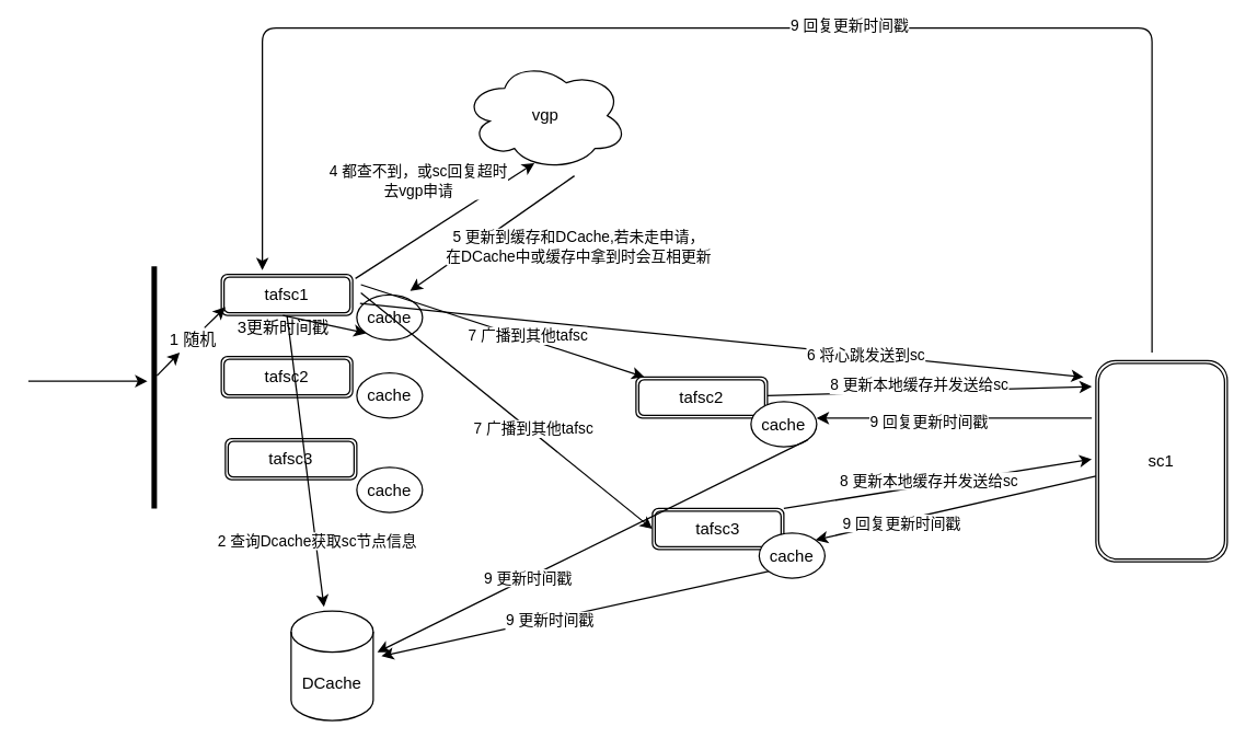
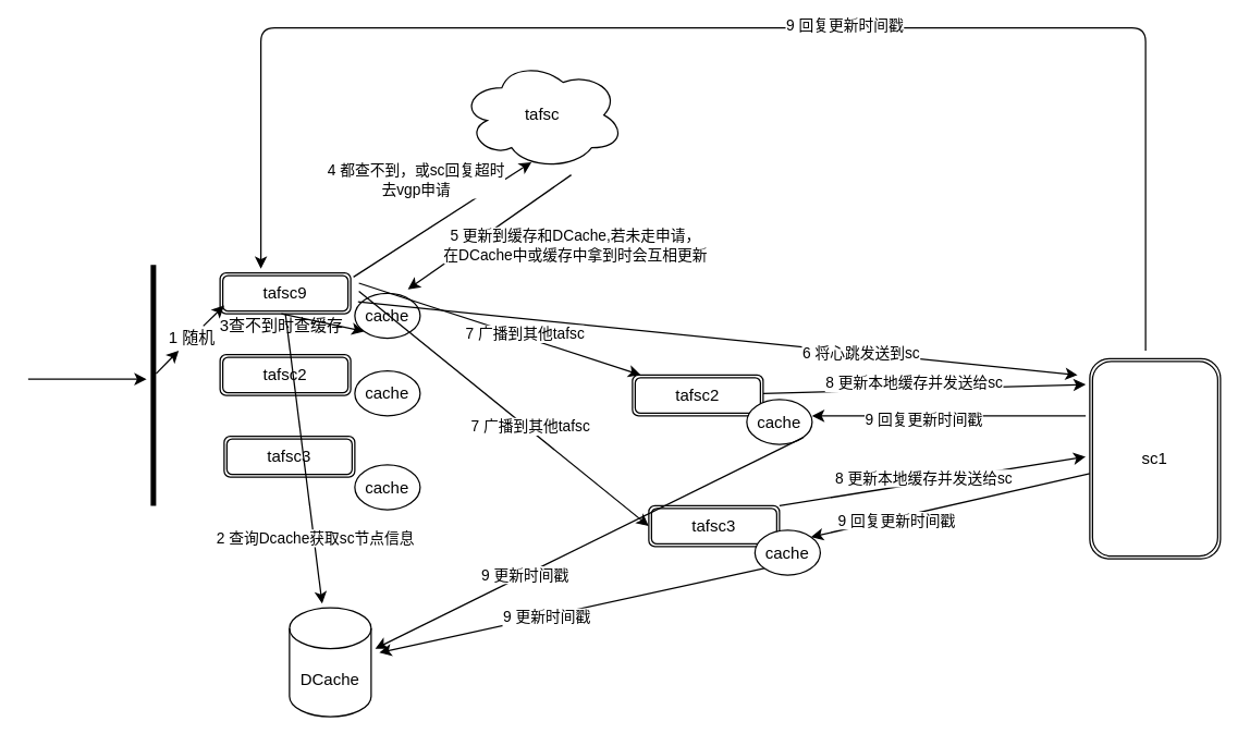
  <mxCell id="0" />
  <mxCell id="1" parent="0" />
  <mxCell id="2" value="" style="line;strokeWidth=4;direction=south;html=1;perimeter=backbonePerimeter;points=[];outlineConnect=0;" parent="1" vertex="1"><mxGeometry x="107" y="194" width="10" height="177" as="geometry" /></mxCell>
- <mxCell id="3" value="tafsc1" style="shape=ext;double=1;rounded=1;whiteSpace=wrap;html=1;" parent="1" vertex="1"><mxGeometry x="161" y="200" width="96" height="30" as="geometry" /></mxCell>
+ <mxCell id="3" value="tafsc9" style="shape=ext;double=1;rounded=1;whiteSpace=wrap;html=1;" parent="1" vertex="1"><mxGeometry x="161" y="200" width="96" height="30" as="geometry" /></mxCell>
  <mxCell id="4" value="tafsc2" style="shape=ext;double=1;rounded=1;whiteSpace=wrap;html=1;" parent="1" vertex="1"><mxGeometry x="161" y="260" width="96" height="30" as="geometry" /></mxCell>
  <mxCell id="5" value="tafsc3" style="shape=ext;double=1;rounded=1;whiteSpace=wrap;html=1;" parent="1" vertex="1"><mxGeometry x="164" y="320" width="96" height="30" as="geometry" /></mxCell>
  <mxCell id="6" value="" style="endArrow=classic;html=1;" parent="1" edge="1"><mxGeometry width="50" height="50" relative="1" as="geometry"><mxPoint x="20" y="278" as="sourcePoint" /><mxPoint x="107" y="278" as="targetPoint" /></mxGeometry></mxCell>
  <mxCell id="7" value="" style="endArrow=classic;html=1;" parent="1" source="8" edge="1"><mxGeometry width="50" height="50" relative="1" as="geometry"><mxPoint x="114" y="274" as="sourcePoint" /><mxPoint x="164" y="224" as="targetPoint" /></mxGeometry></mxCell>
  <mxCell id="8" value="1 随机" style="text;html=1;align=center;verticalAlign=middle;resizable=0;points=[];autosize=1;" parent="1" vertex="1"><mxGeometry x="117" y="239" width="45" height="18" as="geometry" /></mxCell>
  <mxCell id="9" value="" style="endArrow=classic;html=1;" parent="1" target="8" edge="1"><mxGeometry width="50" height="50" relative="1" as="geometry"><mxPoint x="114" y="274" as="sourcePoint" /><mxPoint x="164" y="224" as="targetPoint" /></mxGeometry></mxCell>
  <mxCell id="10" value="sc1" style="shape=ext;double=1;rounded=1;whiteSpace=wrap;html=1;" parent="1" vertex="1"><mxGeometry x="800" y="263" width="96" height="147" as="geometry" /></mxCell>
  <mxCell id="11" value="cache" style="ellipse;whiteSpace=wrap;html=1;" vertex="1" parent="1"><mxGeometry x="260" y="215" width="48" height="33" as="geometry" /></mxCell>
  <mxCell id="12" value="cache" style="ellipse;whiteSpace=wrap;html=1;" vertex="1" parent="1"><mxGeometry x="260" y="272" width="48" height="33" as="geometry" /></mxCell>
  <mxCell id="13" value="cache" style="ellipse;whiteSpace=wrap;html=1;" vertex="1" parent="1"><mxGeometry x="260" y="341" width="48" height="33" as="geometry" /></mxCell>
  <mxCell id="14" value="DCache" style="shape=cylinder3;whiteSpace=wrap;html=1;boundedLbl=1;backgroundOutline=1;size=15;" vertex="1" parent="1"><mxGeometry x="212" y="446" width="60" height="80" as="geometry" /></mxCell>
  <mxCell id="15" value="" style="endArrow=classic;html=1;exitX=0.5;exitY=1;exitDx=0;exitDy=0;" edge="1" parent="1" source="3"><mxGeometry width="50" height="50" relative="1" as="geometry"><mxPoint x="440" y="412" as="sourcePoint" /><mxPoint x="236" y="443" as="targetPoint" /></mxGeometry></mxCell>
  <mxCell id="16" value="2 查询Dcache获取sc节点信息" style="edgeLabel;html=1;align=center;verticalAlign=middle;resizable=0;points=[];" vertex="1" connectable="0" parent="15"><mxGeometry x="0.546" y="1" relative="1" as="geometry"><mxPoint as="offset" /></mxGeometry></mxCell>
  <mxCell id="17" value="" style="endArrow=classic;html=1;entryX=0;entryY=1;entryDx=0;entryDy=0;" edge="1" parent="1" target="11"><mxGeometry width="50" height="50" relative="1" as="geometry"><mxPoint x="206" y="230" as="sourcePoint" /><mxPoint x="490" y="362" as="targetPoint" /></mxGeometry></mxCell>
- <mxCell id="18" value="3更新时间戳" style="text;html=1;align=center;verticalAlign=middle;resizable=0;points=[];autosize=1;" vertex="1" parent="1"><mxGeometry x="155" y="230" width="102" height="18" as="geometry" /></mxCell>
- <mxCell id="19" value="vgp" style="ellipse;shape=cloud;whiteSpace=wrap;html=1;" vertex="1" parent="1"><mxGeometry x="338" y="44" width="120" height="80" as="geometry" /></mxCell>
+ <mxCell id="18" value="3查不到时查缓存" style="text;html=1;align=center;verticalAlign=middle;resizable=0;points=[];autosize=1;" vertex="1" parent="1"><mxGeometry x="155" y="230" width="102" height="18" as="geometry" /></mxCell>
+ <mxCell id="19" value="tafsc" style="ellipse;shape=cloud;whiteSpace=wrap;html=1;" vertex="1" parent="1"><mxGeometry x="338" y="44" width="120" height="80" as="geometry" /></mxCell>
  <mxCell id="20" value="" style="endArrow=classic;html=1;entryX=0.432;entryY=0.933;entryDx=0;entryDy=0;entryPerimeter=0;" edge="1" parent="1" target="19"><mxGeometry width="50" height="50" relative="1" as="geometry"><mxPoint x="259" y="203" as="sourcePoint" /><mxPoint x="309" y="153" as="targetPoint" /></mxGeometry></mxCell>
  <mxCell id="21" value="4 都查不到，或sc回复超时&lt;br&gt;去vgp申请" style="edgeLabel;html=1;align=center;verticalAlign=middle;resizable=0;points=[];" vertex="1" connectable="0" parent="20"><mxGeometry x="0.264" y="-3" relative="1" as="geometry"><mxPoint x="-38.27" y="-21.24" as="offset" /></mxGeometry></mxCell>
  <mxCell id="22" value="" style="endArrow=classic;html=1;" edge="1" parent="1"><mxGeometry width="50" height="50" relative="1" as="geometry"><mxPoint x="419" y="128" as="sourcePoint" /><mxPoint x="299" y="212" as="targetPoint" /></mxGeometry></mxCell>
  <mxCell id="23" value="5 更新到缓存和DCache,若未走申请，&lt;br&gt;在DCache中或缓存中拿到时会互相更新" style="edgeLabel;html=1;align=center;verticalAlign=middle;resizable=0;points=[];" vertex="1" connectable="0" parent="22"><mxGeometry x="0.185" y="-1" relative="1" as="geometry"><mxPoint x="74.57" y="2.12" as="offset" /></mxGeometry></mxCell>
  <mxCell id="24" value="" style="endArrow=classic;html=1;exitX=0.049;exitY=0.187;exitDx=0;exitDy=0;exitPerimeter=0;" edge="1" parent="1" source="11"><mxGeometry width="50" height="50" relative="1" as="geometry"><mxPoint x="440" y="319" as="sourcePoint" /><mxPoint x="791" y="275" as="targetPoint" /></mxGeometry></mxCell>
  <mxCell id="25" value="6 将心跳发送到sc" style="edgeLabel;html=1;align=center;verticalAlign=middle;resizable=0;points=[];" vertex="1" connectable="0" parent="24"><mxGeometry x="0.397" relative="1" as="geometry"><mxPoint as="offset" /></mxGeometry></mxCell>
  <mxCell id="26" value="" style="endArrow=classic;html=1;exitX=1;exitY=0.25;exitDx=0;exitDy=0;" edge="1" parent="1"><mxGeometry width="50" height="50" relative="1" as="geometry"><mxPoint x="263" y="207.5" as="sourcePoint" /><mxPoint x="470" y="275" as="targetPoint" /></mxGeometry></mxCell>
  <mxCell id="27" value="7 广播到其他tafsc" style="edgeLabel;html=1;align=center;verticalAlign=middle;resizable=0;points=[];" vertex="1" connectable="0" parent="26"><mxGeometry x="0.169" y="2" relative="1" as="geometry"><mxPoint as="offset" /></mxGeometry></mxCell>
  <mxCell id="28" value="" style="endArrow=classic;html=1;exitX=1;exitY=0.25;exitDx=0;exitDy=0;entryX=0;entryY=0.5;entryDx=0;entryDy=0;" edge="1" parent="1" target="41"><mxGeometry width="50" height="50" relative="1" as="geometry"><mxPoint x="263" y="213.5" as="sourcePoint" /><mxPoint x="470" y="344" as="targetPoint" /></mxGeometry></mxCell>
  <mxCell id="29" value="7 广播到其他tafsc" style="edgeLabel;html=1;align=center;verticalAlign=middle;resizable=0;points=[];" vertex="1" connectable="0" parent="28"><mxGeometry x="0.169" y="2" relative="1" as="geometry"><mxPoint as="offset" /></mxGeometry></mxCell>
  <mxCell id="30" value="" style="endArrow=classic;html=1;exitX=1;exitY=0;exitDx=0;exitDy=0;" edge="1" parent="1" source="41"><mxGeometry width="50" height="50" relative="1" as="geometry"><mxPoint x="575" y="347" as="sourcePoint" /><mxPoint x="797" y="335" as="targetPoint" /></mxGeometry></mxCell>
  <mxCell id="31" value="8 更新本地缓存并发送给sc" style="edgeLabel;html=1;align=center;verticalAlign=middle;resizable=0;points=[];" vertex="1" connectable="0" parent="30"><mxGeometry x="-0.149" y="-2" relative="1" as="geometry"><mxPoint x="9.89" y="-7.31" as="offset" /></mxGeometry></mxCell>
  <mxCell id="32" value="" style="edgeStyle=segmentEdgeStyle;endArrow=classic;html=1;" edge="1" parent="1"><mxGeometry width="50" height="50" relative="1" as="geometry"><mxPoint x="841" y="257" as="sourcePoint" /><mxPoint x="191" y="197" as="targetPoint" /><Array as="points"><mxPoint x="841" y="20" /><mxPoint x="191" y="20" /></Array></mxGeometry></mxCell>
  <mxCell id="33" value="9 回复更新时间戳" style="edgeLabel;html=1;align=center;verticalAlign=middle;resizable=0;points=[];" vertex="1" connectable="0" parent="32"><mxGeometry x="-0.137" y="-3" relative="1" as="geometry"><mxPoint as="offset" /></mxGeometry></mxCell>
  <mxCell id="34" value="" style="endArrow=classic;html=1;" edge="1" parent="1"><mxGeometry width="50" height="50" relative="1" as="geometry"><mxPoint x="797" y="305" as="sourcePoint" /><mxPoint x="596" y="305" as="targetPoint" /></mxGeometry></mxCell>
  <mxCell id="35" value="9 回复更新时间戳" style="edgeLabel;html=1;align=center;verticalAlign=middle;resizable=0;points=[];" vertex="1" connectable="0" parent="34"><mxGeometry x="0.196" y="2" relative="1" as="geometry"><mxPoint as="offset" /></mxGeometry></mxCell>
  <mxCell id="36" value="" style="endArrow=classic;html=1;entryX=1;entryY=0;entryDx=0;entryDy=0;" edge="1" parent="1" source="10" target="42"><mxGeometry width="50" height="50" relative="1" as="geometry"><mxPoint x="812" y="308" as="sourcePoint" /><mxPoint x="617" y="362" as="targetPoint" /></mxGeometry></mxCell>
  <mxCell id="37" value="9 回复更新时间戳" style="edgeLabel;html=1;align=center;verticalAlign=middle;resizable=0;points=[];" vertex="1" connectable="0" parent="36"><mxGeometry x="0.424" y="-3" relative="1" as="geometry"><mxPoint x="4.74" y="3.42" as="offset" /></mxGeometry></mxCell>
  <mxCell id="38" value="" style="endArrow=classic;html=1;" edge="1" parent="1" source="44"><mxGeometry width="50" height="50" relative="1" as="geometry"><mxPoint x="578" y="350" as="sourcePoint" /><mxPoint x="797" y="282" as="targetPoint" /></mxGeometry></mxCell>
  <mxCell id="39" value="8 更新本地缓存并发送给sc" style="edgeLabel;html=1;align=center;verticalAlign=middle;resizable=0;points=[];" vertex="1" connectable="0" parent="38"><mxGeometry x="-0.149" y="-2" relative="1" as="geometry"><mxPoint x="9.89" y="-7.31" as="offset" /></mxGeometry></mxCell>
  <mxCell id="40" value="" style="group" vertex="1" connectable="0" parent="1"><mxGeometry x="476" y="371" width="126" height="51" as="geometry" /></mxCell>
  <mxCell id="41" value="tafsc3" style="shape=ext;double=1;rounded=1;whiteSpace=wrap;html=1;" parent="40" vertex="1"><mxGeometry width="96" height="30" as="geometry" /></mxCell>
  <mxCell id="42" value="cache" style="ellipse;whiteSpace=wrap;html=1;" vertex="1" parent="40"><mxGeometry x="78" y="18" width="48" height="33" as="geometry" /></mxCell>
  <mxCell id="43" value="" style="group" vertex="1" connectable="0" parent="1"><mxGeometry x="464" y="275" width="144" height="48" as="geometry" /></mxCell>
  <mxCell id="44" value="tafsc2" style="shape=ext;double=1;rounded=1;whiteSpace=wrap;html=1;" parent="43" vertex="1"><mxGeometry width="96" height="30" as="geometry" /></mxCell>
  <mxCell id="45" value="cache" style="ellipse;whiteSpace=wrap;html=1;" vertex="1" parent="43"><mxGeometry x="84" y="18" width="48" height="33" as="geometry" /></mxCell>
  <mxCell id="46" value="" style="endArrow=classic;html=1;exitX=1;exitY=1;exitDx=0;exitDy=0;" edge="1" parent="1" source="45"><mxGeometry width="50" height="50" relative="1" as="geometry"><mxPoint x="437" y="316" as="sourcePoint" /><mxPoint x="275" y="476" as="targetPoint" /></mxGeometry></mxCell>
  <mxCell id="47" value="9 更新时间戳" style="edgeLabel;html=1;align=center;verticalAlign=middle;resizable=0;points=[];" vertex="1" connectable="0" parent="46"><mxGeometry x="0.301" relative="1" as="geometry"><mxPoint as="offset" /></mxGeometry></mxCell>
  <mxCell id="48" value="" style="endArrow=classic;html=1;exitX=0;exitY=1;exitDx=0;exitDy=0;" edge="1" parent="1" source="42"><mxGeometry width="50" height="50" relative="1" as="geometry"><mxPoint x="592.081" y="324.091" as="sourcePoint" /><mxPoint x="278" y="479" as="targetPoint" /></mxGeometry></mxCell>
  <mxCell id="49" value="9 更新时间戳" style="edgeLabel;html=1;align=center;verticalAlign=middle;resizable=0;points=[];" vertex="1" connectable="0" parent="48"><mxGeometry x="0.133" relative="1" as="geometry"><mxPoint as="offset" /></mxGeometry></mxCell>
